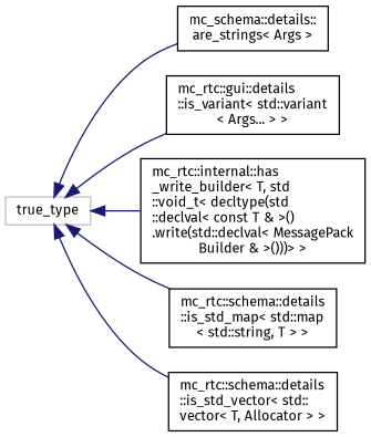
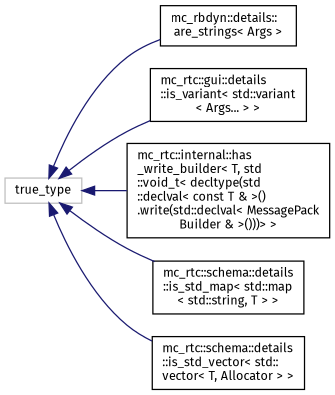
  digraph {
    rankdir=LR
    fontname="Fira Sans"
    node [color=black fillcolor=white fontname="Fira Sans" fontsize=10 shape=record style=filled]
    edge [color=midnightblue dir=back fontname="Fira Sans" fontsize=10 labelfontname=Helvetica labelfontsize=10 style=solid]
    n1 [color=grey75 height=0.2 label=true_type width=0.4]
-   n2 [height=0.2 label="mc_schema::details::\lare_strings\< Args \>" width=0.4]
+   n2 [height=0.2 label="mc_rbdyn::details::\lare_strings\< Args \>" width=0.4]
    n3 [height=0.2 label="mc_rtc::gui::details\l::is_variant\< std::variant\l\< Args... \> \>" width=0.4]
    n4 [height=0.2 label="mc_rtc::internal::has\l_write_builder\< T, std\l::void_t\< decltype(std\l::declval\< const T & \>()\l.write(std::declval\< MessagePack\lBuilder & \>()))\> \>" width=0.4]
    n5 [height=0.2 label="mc_rtc::schema::details\l::is_std_map\< std::map\l\< std::string, T \> \>" width=0.4]
    n6 [height=0.2 label="mc_rtc::schema::details\l::is_std_vector\< std::\lvector\< T, Allocator \> \>" width=0.4]
    n1 -> n2
    n1 -> n3
    n1 -> n4
    n1 -> n5
    n1 -> n6
  }
